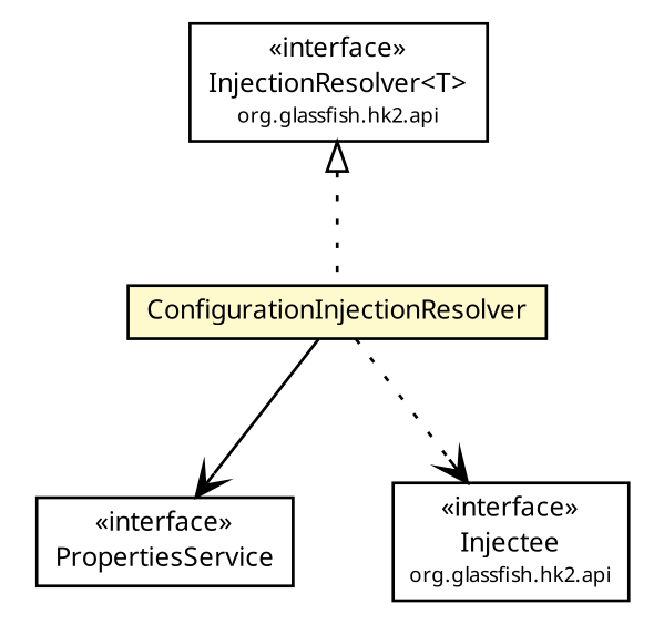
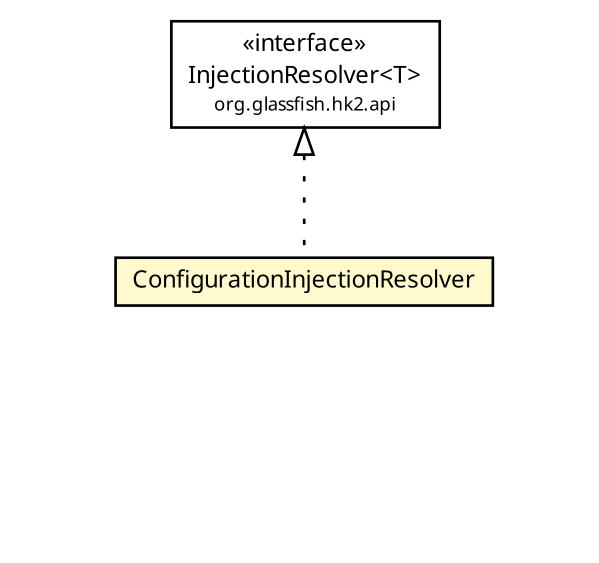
  digraph {
    nodesep=0.25
    ranksep=0.5
    node [fontcolor=black fontname="Trebuchet MS" fontsize=9.0 shape=plaintext]
    edge [arrowhead=open color=black fontcolor=black fontname="Trebuchet MS" fontsize=10.0 headport=p labelfontname="Trebuchet MS" labelfontsize=10 style=dotted tailport=p]
-   n1 [label=<<table title="org.maxur.perfmodel.backend.service.PropertiesService" border="0" cellborder="1" cellspacing="0" cellpadding="2" port="p" href="./PropertiesService.html"> 		<tr><td><table border="0" cellspacing="0" cellpadding="1"> <tr><td align="center" balign="center"> &#171;interface&#187; </td></tr> <tr><td align="center" balign="center"><font face="Trebuchet MS"> PropertiesService </font></td></tr> 		</table></td></tr> 		</table>>]
    n2 [label=<<table title="org.maxur.perfmodel.backend.service.ConfigurationInjectionResolver" border="0" cellborder="1" cellspacing="0" cellpadding="2" port="p" bgcolor="lemonChiffon" href="./ConfigurationInjectionResolver.html"> 		<tr><td><table border="0" cellspacing="0" cellpadding="1"> <tr><td align="center" balign="center"><font face="Trebuchet MS"> ConfigurationInjectionResolver </font></td></tr> 		</table></td></tr> 		</table>>]
-   n3 [label=<<table title="org.glassfish.hk2.api.Injectee" border="0" cellborder="1" cellspacing="0" cellpadding="2" port="p" href="http://java.sun.com/j2se/1.4.2/docs/api/org/glassfish/hk2/api/Injectee.html"> 		<tr><td><table border="0" cellspacing="0" cellpadding="1"> <tr><td align="center" balign="center"> &#171;interface&#187; </td></tr> <tr><td align="center" balign="center"><font face="Trebuchet MS"> Injectee </font></td></tr> <tr><td align="center" balign="center"><font face="Trebuchet MS" point-size="7.0"> org.glassfish.hk2.api </font></td></tr> 		</table></td></tr> 		</table>>]
    n4 [label=<<table title="org.glassfish.hk2.api.InjectionResolver" border="0" cellborder="1" cellspacing="0" cellpadding="2" port="p" href="http://java.sun.com/j2se/1.4.2/docs/api/org/glassfish/hk2/api/InjectionResolver.html"> 		<tr><td><table border="0" cellspacing="0" cellpadding="1"> <tr><td align="center" balign="center"> &#171;interface&#187; </td></tr> <tr><td align="center" balign="center"><font face="Trebuchet MS"> InjectionResolver&lt;T&gt; </font></td></tr> <tr><td align="center" balign="center"><font face="Trebuchet MS" point-size="7.0"> org.glassfish.hk2.api </font></td></tr> 		</table></td></tr> 		</table>>]
-   n2 -> n1 [style=solid]
-   n2 -> n3
    n4 -> n2 [arrowtail=empty dir=back fontsize=10 arrowhead="" color="" fontcolor=""]
  }
